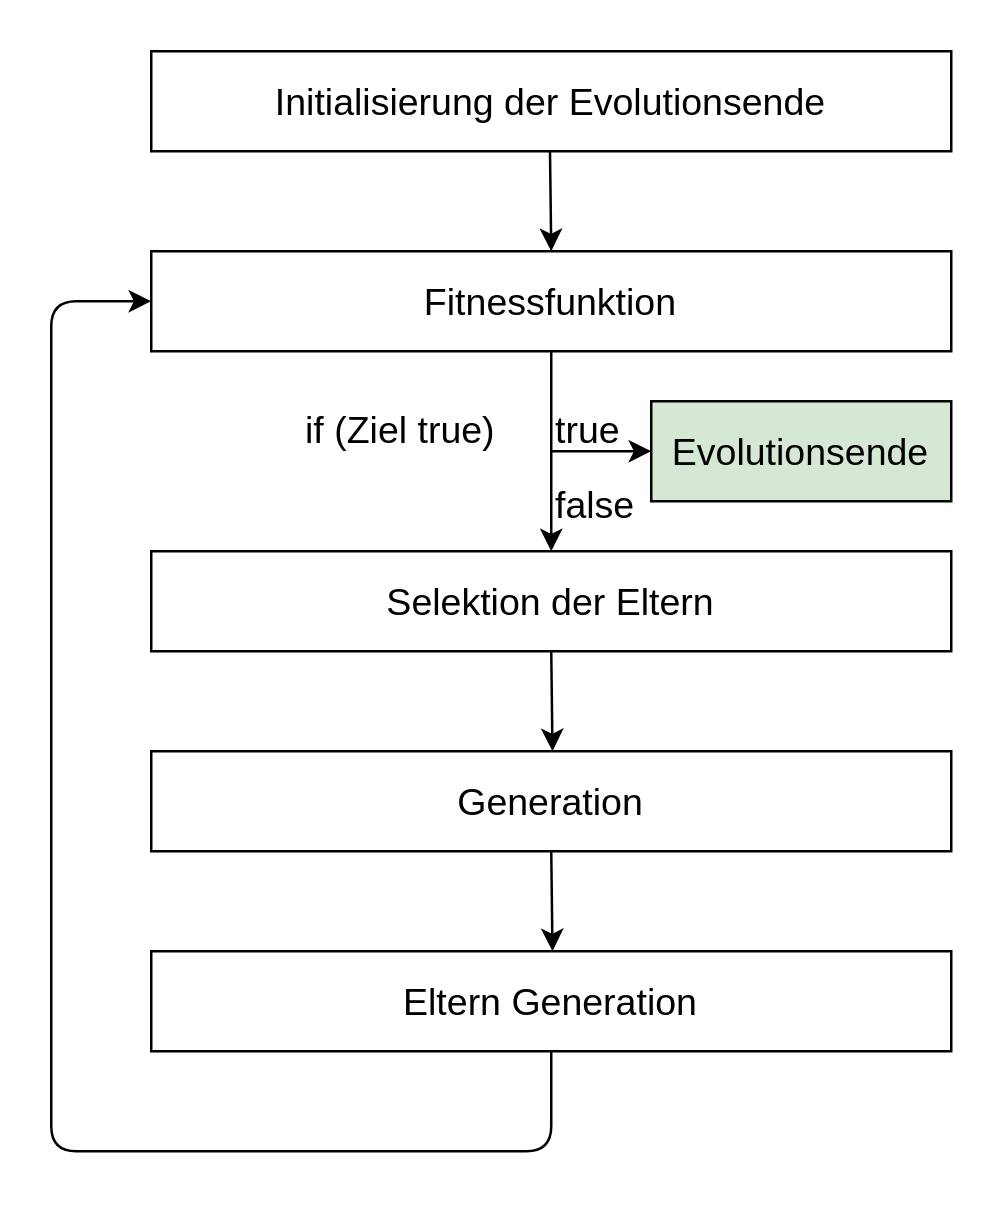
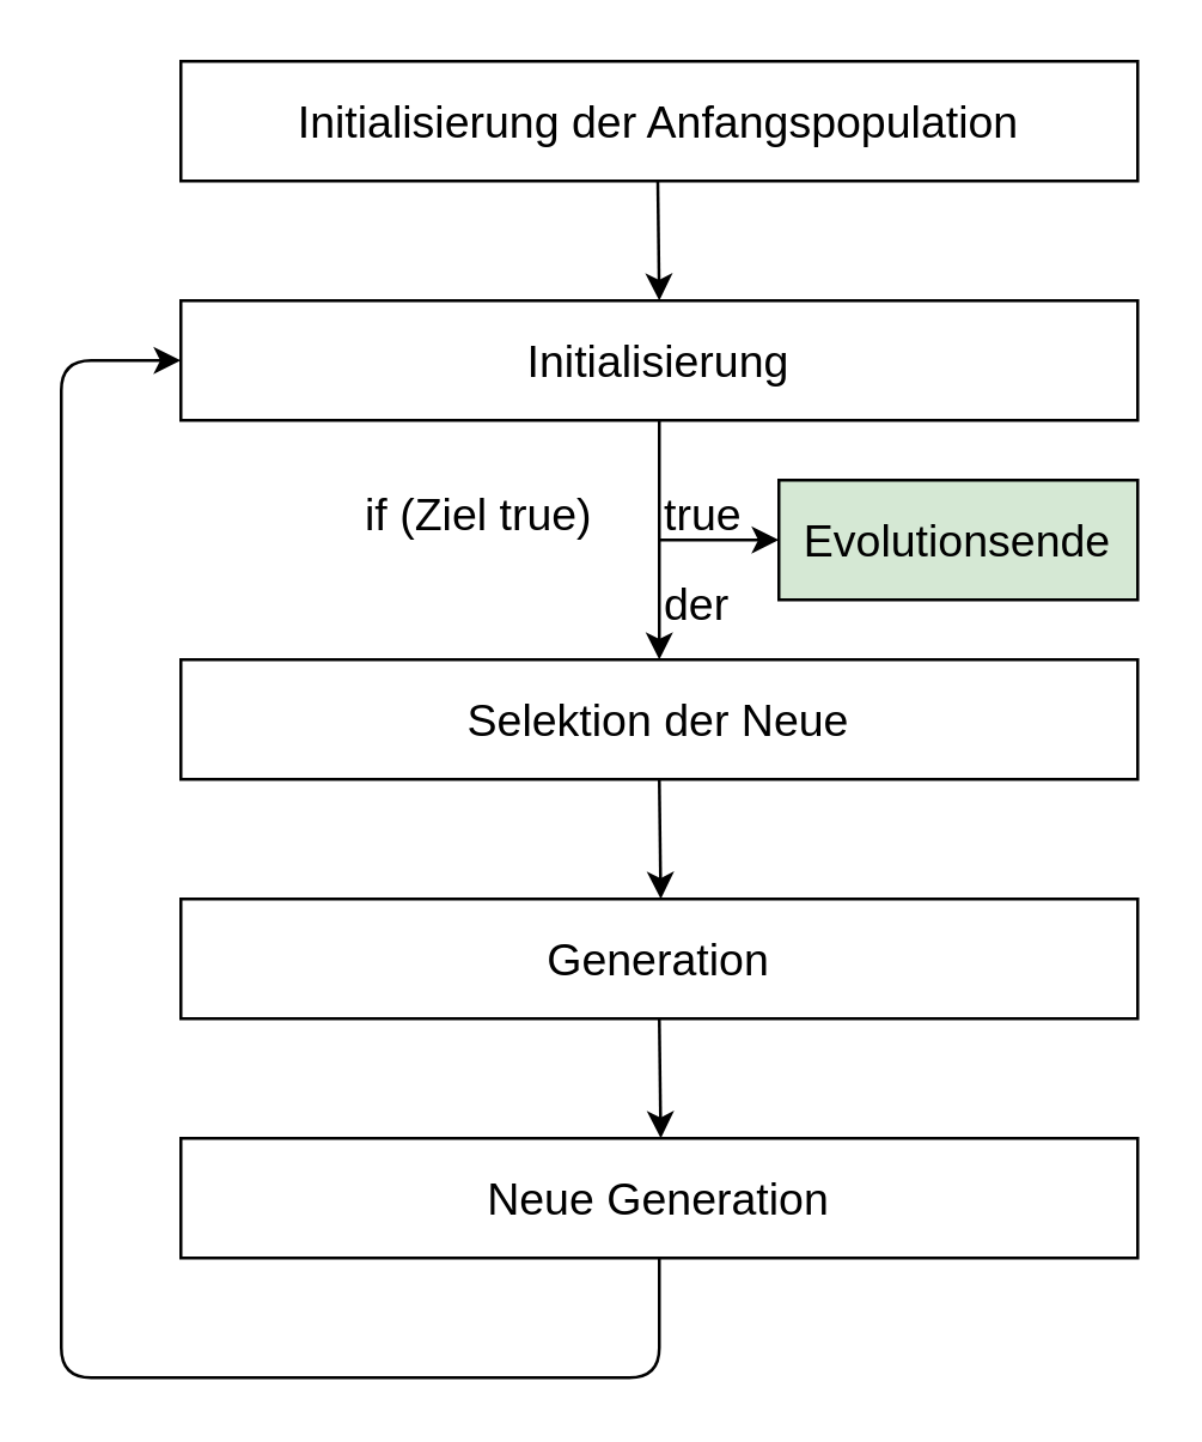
  <mxCell id="0" />
  <mxCell id="1" parent="0" />
- <mxCell id="2" value="&lt;font style=&quot;font-size: 15px&quot;&gt;Initialisierung der Evolutionsende&lt;/font&gt;" style="rounded=0;whiteSpace=wrap;html=1;" parent="1" vertex="1"><mxGeometry x="60" y="20" width="320" height="40" as="geometry" /></mxCell>
+ <mxCell id="2" value="&lt;font style=&quot;font-size: 15px&quot;&gt;Initialisierung der Anfangspopulation&lt;/font&gt;" style="rounded=0;whiteSpace=wrap;html=1;" parent="1" vertex="1"><mxGeometry x="60" y="20" width="320" height="40" as="geometry" /></mxCell>
  <mxCell id="3" value="" style="endArrow=classic;html=1;" parent="1" edge="1"><mxGeometry width="50" height="50" relative="1" as="geometry"><mxPoint x="219.5" y="60" as="sourcePoint" /><mxPoint x="220" y="100" as="targetPoint" /></mxGeometry></mxCell>
  <mxCell id="4" value="" style="endArrow=classic;html=1;" parent="1" edge="1"><mxGeometry width="50" height="50" relative="1" as="geometry"><mxPoint x="220" y="140" as="sourcePoint" /><mxPoint x="220" y="220" as="targetPoint" /></mxGeometry></mxCell>
- <mxCell id="5" value="&lt;font style=&quot;font-size: 15px&quot;&gt;Fitnessfunktion&lt;/font&gt;" style="rounded=0;whiteSpace=wrap;html=1;" parent="1" vertex="1"><mxGeometry x="60" y="100" width="320" height="40" as="geometry" /></mxCell>
+ <mxCell id="5" value="&lt;font style=&quot;font-size: 15px&quot;&gt;Initialisierung&lt;/font&gt;" style="rounded=0;whiteSpace=wrap;html=1;" parent="1" vertex="1"><mxGeometry x="60" y="100" width="320" height="40" as="geometry" /></mxCell>
  <mxCell id="6" value="" style="endArrow=classic;html=1;" parent="1" edge="1"><mxGeometry width="50" height="50" relative="1" as="geometry"><mxPoint x="220" y="180" as="sourcePoint" /><mxPoint x="260" y="180" as="targetPoint" /></mxGeometry></mxCell>
  <mxCell id="7" value="&lt;font style=&quot;font-size: 15px&quot;&gt;if (Ziel true)&lt;/font&gt;" style="text;html=1;resizable=0;points=[];autosize=1;align=left;verticalAlign=top;spacingTop=-4;" parent="1" vertex="1"><mxGeometry x="120" y="160" width="110" height="20" as="geometry" /></mxCell>
  <mxCell id="8" value="&lt;font style=&quot;font-size: 15px&quot;&gt;true&lt;/font&gt;" style="text;html=1;resizable=0;points=[];autosize=1;align=left;verticalAlign=top;spacingTop=-4;" parent="1" vertex="1"><mxGeometry x="220" y="160" width="40" height="20" as="geometry" /></mxCell>
- <mxCell id="9" value="&lt;font style=&quot;font-size: 15px&quot;&gt;false&lt;/font&gt;" style="text;html=1;resizable=0;points=[];autosize=1;align=left;verticalAlign=top;spacingTop=-4;" parent="1" vertex="1"><mxGeometry x="220" y="190" width="50" height="20" as="geometry" /></mxCell>
+ <mxCell id="9" value="&lt;font style=&quot;font-size: 15px&quot;&gt;der&lt;/font&gt;" style="text;html=1;resizable=0;points=[];autosize=1;align=left;verticalAlign=top;spacingTop=-4;" parent="1" vertex="1"><mxGeometry x="220" y="190" width="50" height="20" as="geometry" /></mxCell>
  <mxCell id="10" value="&lt;font style=&quot;font-size: 15px&quot;&gt;Evolutionsende&lt;/font&gt;" style="rounded=0;whiteSpace=wrap;html=1;fillColor=#d5e8d4;" parent="1" vertex="1"><mxGeometry x="260" y="160" width="120" height="40" as="geometry" /></mxCell>
- <mxCell id="11" value="&lt;font style=&quot;font-size: 15px&quot;&gt;Selektion der Eltern&lt;/font&gt;" style="rounded=0;whiteSpace=wrap;html=1;" parent="1" vertex="1"><mxGeometry x="60" y="220" width="320" height="40" as="geometry" /></mxCell>
+ <mxCell id="11" value="&lt;font style=&quot;font-size: 15px&quot;&gt;Selektion der Neue&lt;/font&gt;" style="rounded=0;whiteSpace=wrap;html=1;" parent="1" vertex="1"><mxGeometry x="60" y="220" width="320" height="40" as="geometry" /></mxCell>
  <mxCell id="12" value="&lt;font style=&quot;font-size: 15px&quot;&gt;Generation&lt;/font&gt;" style="rounded=0;whiteSpace=wrap;html=1;" parent="1" vertex="1"><mxGeometry x="60" y="300" width="320" height="40" as="geometry" /></mxCell>
- <mxCell id="13" value="&lt;font style=&quot;font-size: 15px&quot;&gt;Eltern Generation&lt;/font&gt;" style="rounded=0;whiteSpace=wrap;html=1;" parent="1" vertex="1"><mxGeometry x="60" y="380" width="320" height="40" as="geometry" /></mxCell>
+ <mxCell id="13" value="&lt;font style=&quot;font-size: 15px&quot;&gt;Neue Generation&lt;/font&gt;" style="rounded=0;whiteSpace=wrap;html=1;" parent="1" vertex="1"><mxGeometry x="60" y="380" width="320" height="40" as="geometry" /></mxCell>
  <mxCell id="14" value="" style="endArrow=classic;html=1;" parent="1" edge="1"><mxGeometry width="50" height="50" relative="1" as="geometry"><mxPoint x="220" y="260" as="sourcePoint" /><mxPoint x="220.5" y="300" as="targetPoint" /></mxGeometry></mxCell>
  <mxCell id="15" value="" style="endArrow=classic;html=1;" parent="1" edge="1"><mxGeometry width="50" height="50" relative="1" as="geometry"><mxPoint x="220" y="340" as="sourcePoint" /><mxPoint x="220.5" y="380" as="targetPoint" /></mxGeometry></mxCell>
  <mxCell id="16" value="" style="endArrow=classic;html=1;entryX=0;entryY=0.5;entryDx=0;entryDy=0;exitX=0.5;exitY=1;exitDx=0;exitDy=0;" parent="1" source="13" target="5" edge="1"><mxGeometry width="50" height="50" relative="1" as="geometry"><mxPoint x="220" y="460" as="sourcePoint" /><mxPoint x="260" y="140" as="targetPoint" /><Array as="points"><mxPoint x="220" y="460" /><mxPoint x="20" y="460" /><mxPoint x="20" y="120" /></Array></mxGeometry></mxCell>
